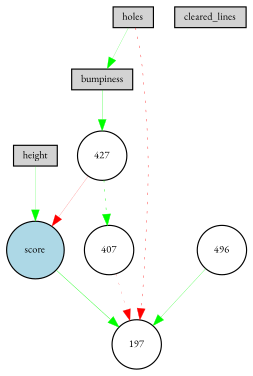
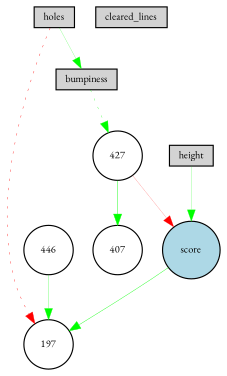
  digraph {
    fontname="EB Garamond"
    node [fillcolor=lightgray fontname="EB Garamond" fontsize=9 shape=circle style=filled]
    edge [color=green fontname="EB Garamond" style=solid]
    height [height=0.2 shape=box width=0.2]
    score [fillcolor=lightblue height=0.2 width=0.2]
    197 [fillcolor=white height=0.2 width=0.2]
    bumpiness [height=0.2 shape=box width=0.2]
    427 [fillcolor=white height=0.2 width=0.2]
    407 [fillcolor=white height=0.2 width=0.2]
    holes [height=0.2 shape=box width=0.2]
    cleared_lines [height=0.2 shape=box width=0.2]
-   446 [fillcolor=white height=0.2 width=0.2 label=496]
+   446 [fillcolor=white height=0.2 width=0.2]
    height -> score [penwidth=0.17022372728532698]
    score -> 197 [penwidth=0.322633248888782]
-   bumpiness -> 427 [penwidth=0.24590473596748091]
+   bumpiness -> 427 [penwidth=0.24590473596748091 style=dotted]
    427 -> score [color=red penwidth=0.12880757126420797]
-   427 -> 407 [penwidth=0.3680563637282269 style=dotted]
-   407 -> 197 [color=red penwidth=0.14414876397006998 style=dotted]
+   427 -> 407 [penwidth=0.3680563637282269]
    holes -> 197 [color=red penwidth=0.3178353538951789 style=dotted]
    holes -> bumpiness [penwidth=0.1563419866393925]
    446 -> 197 [penwidth=0.21469658729135005]
  }
